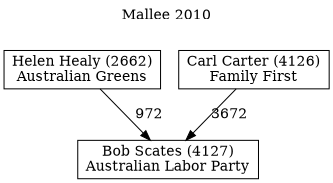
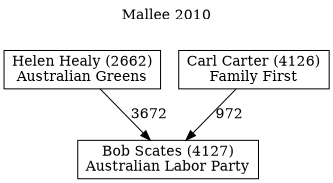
  digraph {
    label="Mallee 2010"
    labelloc=t
    mclimit=10
    node [shape=box]
    n1 [label="Bob Scates (4127)\nAustralian Labor Party"]
    n2 [label="Helen Healy (2662)\nAustralian Greens"]
    n3 [label="Carl Carter (4126)\nFamily First"]
-   n2 -> n1 [label=972]
-   n3 -> n1 [label=3672]
+   n2 -> n1 [label=3672]
+   n3 -> n1 [label=972]
  }
